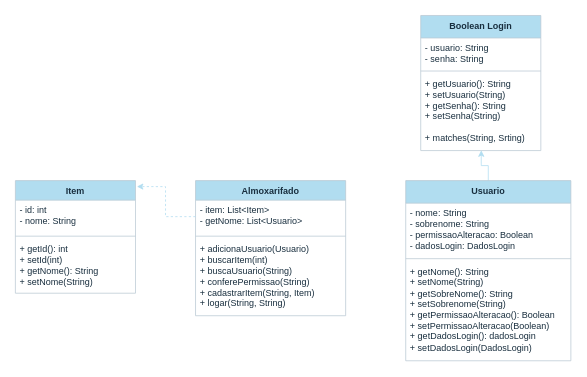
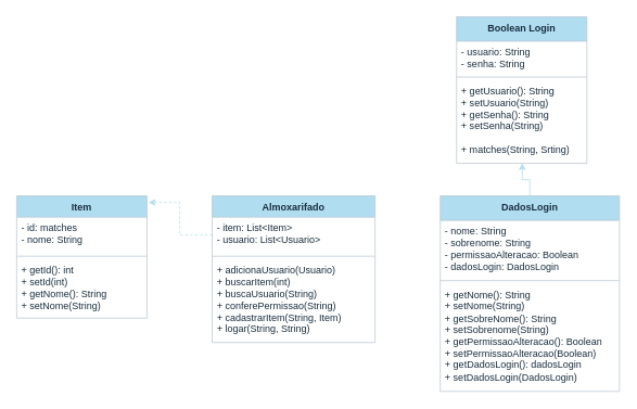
  <mxCell id="0" />
  <mxCell id="1" parent="0" />
  <mxCell id="2" value="Almoxarifado" style="swimlane;fontStyle=1;align=center;verticalAlign=top;childLayout=stackLayout;horizontal=1;startSize=26;horizontalStack=0;resizeParent=1;resizeParentMax=0;resizeLast=0;collapsible=1;marginBottom=0;whiteSpace=wrap;html=1;labelBackgroundColor=none;rounded=0;fillColor=#B1DDF0;strokeColor=#BAC8D3;fontColor=#182E3E;" vertex="1" parent="1"><mxGeometry x="260" y="240" width="200" height="180" as="geometry" /></mxCell>
- <mxCell id="3" value="- item: List&amp;lt;Item&amp;gt;&lt;br&gt;- getNome: List&amp;lt;Usuario&amp;gt;" style="text;strokeColor=none;fillColor=none;align=left;verticalAlign=top;spacingLeft=4;spacingRight=4;overflow=hidden;rotatable=0;points=[[0,0.5],[1,0.5]];portConstraint=eastwest;whiteSpace=wrap;html=1;labelBackgroundColor=none;rounded=0;fontColor=#182E3E;" vertex="1" parent="2"><mxGeometry y="26" width="200" height="44" as="geometry" /></mxCell>
+ <mxCell id="3" value="- item: List&amp;lt;Item&amp;gt;&lt;br&gt;- usuario: List&amp;lt;Usuario&amp;gt;" style="text;strokeColor=none;fillColor=none;align=left;verticalAlign=top;spacingLeft=4;spacingRight=4;overflow=hidden;rotatable=0;points=[[0,0.5],[1,0.5]];portConstraint=eastwest;whiteSpace=wrap;html=1;labelBackgroundColor=none;rounded=0;fontColor=#182E3E;" vertex="1" parent="2"><mxGeometry y="26" width="200" height="44" as="geometry" /></mxCell>
  <mxCell id="4" value="" style="line;strokeWidth=1;fillColor=none;align=left;verticalAlign=middle;spacingTop=-1;spacingLeft=3;spacingRight=3;rotatable=0;labelPosition=right;points=[];portConstraint=eastwest;labelBackgroundColor=none;rounded=0;strokeColor=#BAC8D3;fontColor=#182E3E;" vertex="1" parent="2"><mxGeometry y="70" width="200" height="8" as="geometry" /></mxCell>
  <mxCell id="5" value="+ adicionaUsuario(Usuario)&lt;br&gt;+ buscarItem(int)&lt;br&gt;+ buscaUsuario(String)&lt;br&gt;+ conferePermissao(String)&lt;br&gt;+ cadastrarItem(String, Item)&lt;br&gt;+ logar(String, String)" style="text;strokeColor=none;fillColor=none;align=left;verticalAlign=top;spacingLeft=4;spacingRight=4;overflow=hidden;rotatable=0;points=[[0,0.5],[1,0.5]];portConstraint=eastwest;whiteSpace=wrap;html=1;labelBackgroundColor=none;rounded=0;fontColor=#182E3E;" vertex="1" parent="2"><mxGeometry y="78" width="200" height="102" as="geometry" /></mxCell>
  <mxCell id="6" value="Item" style="swimlane;fontStyle=1;align=center;verticalAlign=top;childLayout=stackLayout;horizontal=1;startSize=26;horizontalStack=0;resizeParent=1;resizeParentMax=0;resizeLast=0;collapsible=1;marginBottom=0;whiteSpace=wrap;html=1;labelBackgroundColor=none;rounded=0;fillColor=#B1DDF0;strokeColor=#BAC8D3;fontColor=#182E3E;" vertex="1" parent="1"><mxGeometry x="20" y="240" width="160" height="150" as="geometry" /></mxCell>
- <mxCell id="7" value="- id: int&lt;br&gt;- nome: String" style="text;strokeColor=none;fillColor=none;align=left;verticalAlign=top;spacingLeft=4;spacingRight=4;overflow=hidden;rotatable=0;points=[[0,0.5],[1,0.5]];portConstraint=eastwest;whiteSpace=wrap;html=1;labelBackgroundColor=none;rounded=0;fontColor=#182E3E;" vertex="1" parent="6"><mxGeometry y="26" width="160" height="44" as="geometry" /></mxCell>
+ <mxCell id="7" value="- id: matches&lt;br&gt;- nome: String" style="text;strokeColor=none;fillColor=none;align=left;verticalAlign=top;spacingLeft=4;spacingRight=4;overflow=hidden;rotatable=0;points=[[0,0.5],[1,0.5]];portConstraint=eastwest;whiteSpace=wrap;html=1;labelBackgroundColor=none;rounded=0;fontColor=#182E3E;" vertex="1" parent="6"><mxGeometry y="26" width="160" height="44" as="geometry" /></mxCell>
  <mxCell id="8" value="" style="line;strokeWidth=1;fillColor=none;align=left;verticalAlign=middle;spacingTop=-1;spacingLeft=3;spacingRight=3;rotatable=0;labelPosition=right;points=[];portConstraint=eastwest;labelBackgroundColor=none;rounded=0;strokeColor=#BAC8D3;fontColor=#182E3E;" vertex="1" parent="6"><mxGeometry y="70" width="160" height="8" as="geometry" /></mxCell>
  <mxCell id="9" value="+ getId(): int&lt;br style=&quot;border-color: var(--border-color);&quot;&gt;+ setId(int)&lt;br&gt;+ getNome(): String&lt;br style=&quot;border-color: var(--border-color);&quot;&gt;+ setNome(String)" style="text;strokeColor=none;fillColor=none;align=left;verticalAlign=top;spacingLeft=4;spacingRight=4;overflow=hidden;rotatable=0;points=[[0,0.5],[1,0.5]];portConstraint=eastwest;whiteSpace=wrap;html=1;labelBackgroundColor=none;rounded=0;fontColor=#182E3E;" vertex="1" parent="6"><mxGeometry y="78" width="160" height="72" as="geometry" /></mxCell>
  <mxCell id="10" value="" style="edgeStyle=orthogonalEdgeStyle;rounded=0;orthogonalLoop=1;jettySize=auto;html=1;entryX=0.504;entryY=0.997;entryDx=0;entryDy=0;entryPerimeter=0;labelBackgroundColor=none;fontColor=default;strokeColor=#B1DDF0;" edge="1" parent="1" source="11" target="19"><mxGeometry relative="1" as="geometry" /></mxCell>
- <mxCell id="11" value="Usuario" style="swimlane;fontStyle=1;align=center;verticalAlign=top;childLayout=stackLayout;horizontal=1;startSize=30;horizontalStack=0;resizeParent=1;resizeParentMax=0;resizeLast=0;collapsible=1;marginBottom=0;whiteSpace=wrap;html=1;labelBackgroundColor=none;rounded=0;fillColor=#B1DDF0;strokeColor=#BAC8D3;fontColor=#182E3E;" vertex="1" parent="1"><mxGeometry x="540" y="240" width="220" height="240" as="geometry" /></mxCell>
+ <mxCell id="11" value="DadosLogin" style="swimlane;fontStyle=1;align=center;verticalAlign=top;childLayout=stackLayout;horizontal=1;startSize=30;horizontalStack=0;resizeParent=1;resizeParentMax=0;resizeLast=0;collapsible=1;marginBottom=0;whiteSpace=wrap;html=1;labelBackgroundColor=none;rounded=0;fillColor=#B1DDF0;strokeColor=#BAC8D3;fontColor=#182E3E;" vertex="1" parent="1"><mxGeometry x="540" y="240" width="220" height="240" as="geometry" /></mxCell>
  <mxCell id="12" value="- nome: String&lt;br&gt;- sobrenome: String&lt;br&gt;-&amp;nbsp;permissaoAlteracao: Boolean&lt;br&gt;-&amp;nbsp;dadosLogin: DadosLogin" style="text;strokeColor=none;fillColor=none;align=left;verticalAlign=top;spacingLeft=4;spacingRight=4;overflow=hidden;rotatable=0;points=[[0,0.5],[1,0.5]];portConstraint=eastwest;whiteSpace=wrap;html=1;labelBackgroundColor=none;rounded=0;fontColor=#182E3E;" vertex="1" parent="11"><mxGeometry y="30" width="220" height="70" as="geometry" /></mxCell>
  <mxCell id="13" value="" style="line;strokeWidth=1;fillColor=none;align=left;verticalAlign=middle;spacingTop=-1;spacingLeft=3;spacingRight=3;rotatable=0;labelPosition=right;points=[];portConstraint=eastwest;labelBackgroundColor=none;rounded=0;strokeColor=#BAC8D3;fontColor=#182E3E;" vertex="1" parent="11"><mxGeometry y="100" width="220" height="8" as="geometry" /></mxCell>
  <mxCell id="14" value="+ getNome(): String&lt;br&gt;+ setNome(String)&lt;br&gt;+ getSobreNome(): String&lt;br style=&quot;border-color: var(--border-color);&quot;&gt;+ setSobrenome(String)&lt;br&gt;+ getPermissaoAlteracao(): Boolean&lt;br&gt;+ setPermissaoAlteracao&lt;span style=&quot;background-color: initial;&quot;&gt;(Boolean)&lt;/span&gt;&lt;br&gt;+ getDadosLogin(): dadosLogin&lt;br style=&quot;border-color: var(--border-color);&quot;&gt;+ setDadosLogin(DadosLogin)" style="text;strokeColor=none;fillColor=none;align=left;verticalAlign=top;spacingLeft=4;spacingRight=4;overflow=hidden;rotatable=0;points=[[0,0.5],[1,0.5]];portConstraint=eastwest;whiteSpace=wrap;html=1;labelBackgroundColor=none;rounded=0;fontColor=#182E3E;" vertex="1" parent="11"><mxGeometry y="108" width="220" height="132" as="geometry" /></mxCell>
  <mxCell id="15" style="edgeStyle=orthogonalEdgeStyle;rounded=0;orthogonalLoop=1;jettySize=auto;html=1;exitX=0;exitY=0.5;exitDx=0;exitDy=0;entryX=1.012;entryY=0.053;entryDx=0;entryDy=0;entryPerimeter=0;labelBackgroundColor=none;fontColor=default;strokeColor=#B1DDF0;dashed=1;" edge="1" parent="1" source="3" target="6"><mxGeometry relative="1" as="geometry" /></mxCell>
  <mxCell id="16" value="Boolean Login" style="swimlane;fontStyle=1;align=center;verticalAlign=top;childLayout=stackLayout;horizontal=1;startSize=30;horizontalStack=0;resizeParent=1;resizeParentMax=0;resizeLast=0;collapsible=1;marginBottom=0;whiteSpace=wrap;html=1;labelBackgroundColor=none;rounded=0;fillColor=#B1DDF0;strokeColor=#BAC8D3;fontColor=#182E3E;" vertex="1" parent="1"><mxGeometry x="560" y="20" width="160" height="180" as="geometry" /></mxCell>
  <mxCell id="17" value="- usuario: String&lt;br&gt;- senha: String" style="text;strokeColor=none;fillColor=none;align=left;verticalAlign=top;spacingLeft=4;spacingRight=4;overflow=hidden;rotatable=0;points=[[0,0.5],[1,0.5]];portConstraint=eastwest;whiteSpace=wrap;html=1;labelBackgroundColor=none;rounded=0;fontColor=#182E3E;" vertex="1" parent="16"><mxGeometry y="30" width="160" height="40" as="geometry" /></mxCell>
  <mxCell id="18" value="" style="line;strokeWidth=1;fillColor=none;align=left;verticalAlign=middle;spacingTop=-1;spacingLeft=3;spacingRight=3;rotatable=0;labelPosition=right;points=[];portConstraint=eastwest;labelBackgroundColor=none;rounded=0;strokeColor=#BAC8D3;fontColor=#182E3E;" vertex="1" parent="16"><mxGeometry y="70" width="160" height="8" as="geometry" /></mxCell>
  <mxCell id="19" value="+ getUsuario(): String&lt;br&gt;+ setUsuario(String)&lt;br&gt;+ getSenha(): String&lt;br style=&quot;border-color: var(--border-color);&quot;&gt;+ setSenha(String)&lt;br&gt;&lt;br&gt;+ matches(String, Srting)" style="text;strokeColor=none;fillColor=none;align=left;verticalAlign=top;spacingLeft=4;spacingRight=4;overflow=hidden;rotatable=0;points=[[0,0.5],[1,0.5]];portConstraint=eastwest;whiteSpace=wrap;html=1;labelBackgroundColor=none;rounded=0;fontColor=#182E3E;" vertex="1" parent="16"><mxGeometry y="78" width="160" height="102" as="geometry" /></mxCell>
